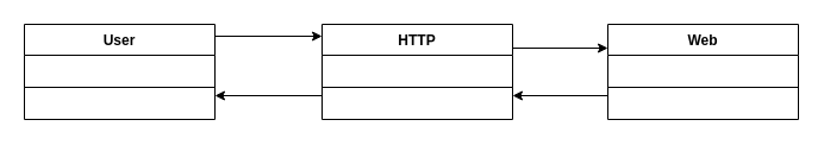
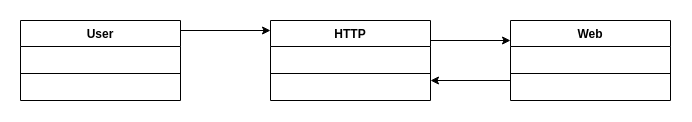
  <mxCell id="0" />
  <mxCell id="1" parent="0" />
  <mxCell id="2" value="User" style="swimlane;fontStyle=1;align=center;verticalAlign=top;childLayout=stackLayout;horizontal=1;startSize=26;horizontalStack=0;resizeParent=1;resizeParentMax=0;resizeLast=0;collapsible=1;marginBottom=0;" vertex="1" parent="1"><mxGeometry x="20" y="20" width="160" height="80" as="geometry" /></mxCell>
  <mxCell id="3" value="" style="line;strokeWidth=1;fillColor=none;align=left;verticalAlign=middle;spacingTop=-1;spacingLeft=3;spacingRight=3;rotatable=0;labelPosition=right;points=[];portConstraint=eastwest;" vertex="1" parent="2"><mxGeometry y="26" width="160" height="54" as="geometry" /></mxCell>
  <mxCell id="4" value="Web" style="swimlane;fontStyle=1;align=center;verticalAlign=top;childLayout=stackLayout;horizontal=1;startSize=26;horizontalStack=0;resizeParent=1;resizeParentMax=0;resizeLast=0;collapsible=1;marginBottom=0;" vertex="1" parent="1"><mxGeometry x="510" y="20" width="160" height="80" as="geometry" /></mxCell>
  <mxCell id="5" value="" style="line;strokeWidth=1;fillColor=none;align=left;verticalAlign=middle;spacingTop=-1;spacingLeft=3;spacingRight=3;rotatable=0;labelPosition=right;points=[];portConstraint=eastwest;" vertex="1" parent="4"><mxGeometry y="26" width="160" height="54" as="geometry" /></mxCell>
  <mxCell id="6" value="HTTP" style="swimlane;fontStyle=1;align=center;verticalAlign=top;childLayout=stackLayout;horizontal=1;startSize=26;horizontalStack=0;resizeParent=1;resizeParentMax=0;resizeLast=0;collapsible=1;marginBottom=0;" vertex="1" parent="1"><mxGeometry x="270" y="20" width="160" height="80" as="geometry" /></mxCell>
  <mxCell id="7" value="" style="line;strokeWidth=1;fillColor=none;align=left;verticalAlign=middle;spacingTop=-1;spacingLeft=3;spacingRight=3;rotatable=0;labelPosition=right;points=[];portConstraint=eastwest;" vertex="1" parent="6"><mxGeometry y="26" width="160" height="54" as="geometry" /></mxCell>
  <mxCell id="8" value="" style="endArrow=classic;html=1;rounded=0;" edge="1" parent="1"><mxGeometry width="50" height="50" relative="1" as="geometry"><mxPoint x="180" y="30" as="sourcePoint" /><mxPoint x="270" y="30" as="targetPoint" /></mxGeometry></mxCell>
  <mxCell id="9" value="" style="endArrow=classic;html=1;rounded=0;exitX=1;exitY=0.25;exitDx=0;exitDy=0;entryX=0;entryY=0.25;entryDx=0;entryDy=0;" edge="1" parent="1" source="6" target="4"><mxGeometry width="50" height="50" relative="1" as="geometry"><mxPoint x="360" y="250" as="sourcePoint" /><mxPoint x="410" y="200" as="targetPoint" /></mxGeometry></mxCell>
  <mxCell id="10" value="" style="endArrow=classic;html=1;rounded=0;exitX=0;exitY=0.75;exitDx=0;exitDy=0;entryX=1;entryY=0.75;entryDx=0;entryDy=0;" edge="1" parent="1" source="4" target="6"><mxGeometry width="50" height="50" relative="1" as="geometry"><mxPoint x="360" y="250" as="sourcePoint" /><mxPoint x="410" y="200" as="targetPoint" /></mxGeometry></mxCell>
- <mxCell id="11" value="" style="endArrow=classic;html=1;rounded=0;exitX=0;exitY=0.75;exitDx=0;exitDy=0;entryX=1;entryY=0.75;entryDx=0;entryDy=0;" edge="1" parent="1" source="6" target="2"><mxGeometry width="50" height="50" relative="1" as="geometry"><mxPoint x="360" y="250" as="sourcePoint" /><mxPoint x="410" y="200" as="targetPoint" /></mxGeometry></mxCell>
